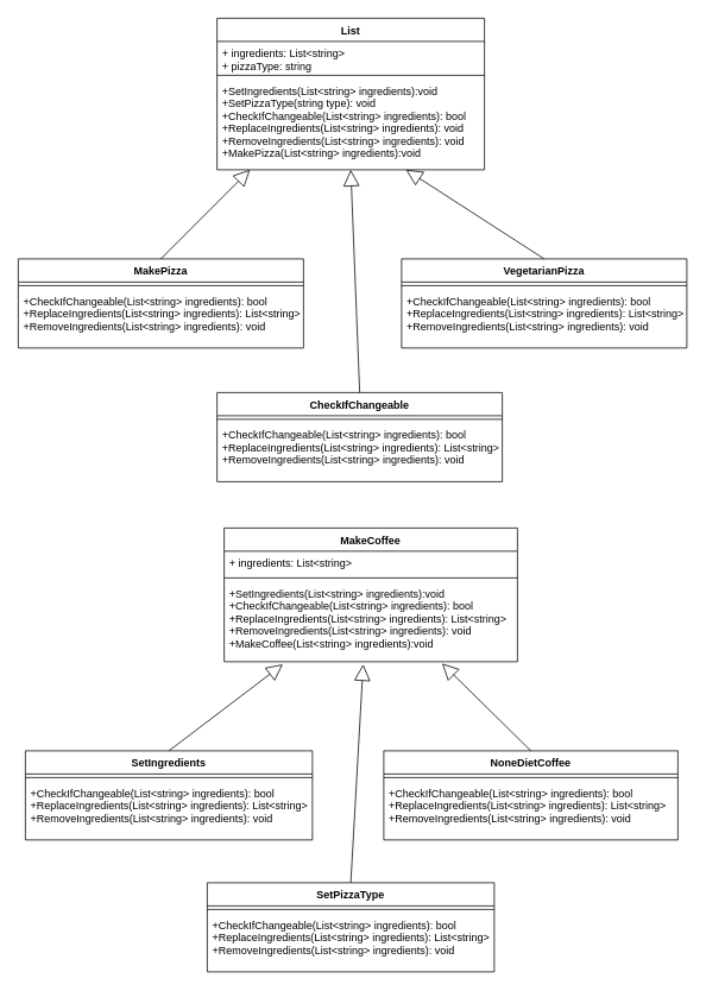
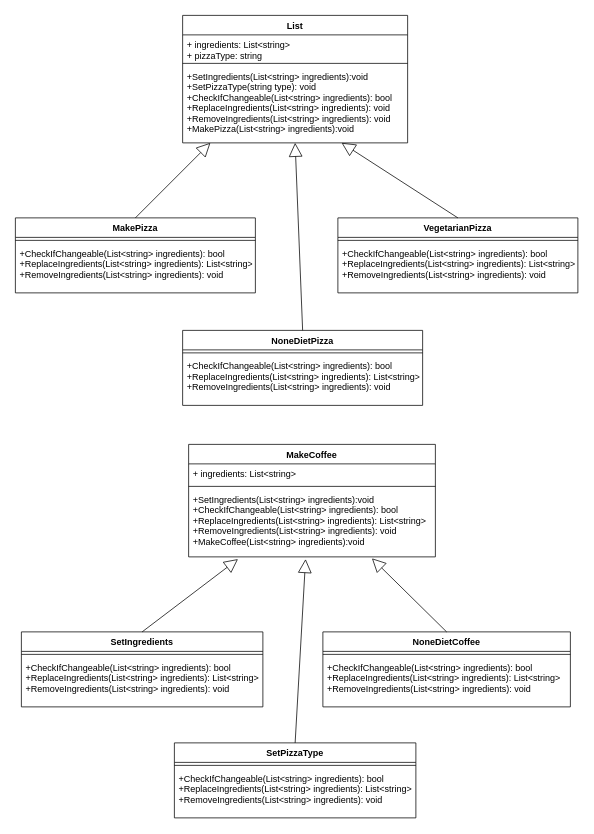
  <mxCell id="0" />
  <mxCell id="1" parent="0" />
  <mxCell id="2" value="MakePizza" style="swimlane;fontStyle=1;align=center;verticalAlign=top;childLayout=stackLayout;horizontal=1;startSize=26;horizontalStack=0;resizeParent=1;resizeParentMax=0;resizeLast=0;collapsible=1;marginBottom=0;" parent="1" vertex="1"><mxGeometry x="20" y="290" width="320" height="100" as="geometry" /></mxCell>
  <mxCell id="3" value="" style="line;strokeWidth=1;fillColor=none;align=left;verticalAlign=middle;spacingTop=-1;spacingLeft=3;spacingRight=3;rotatable=0;labelPosition=right;points=[];portConstraint=eastwest;" parent="2" vertex="1"><mxGeometry y="26" width="320" height="8" as="geometry" /></mxCell>
  <mxCell id="4" value="+CheckIfChangeable(List&lt;string&gt; ingredients): bool&#10;+ReplaceIngredients(List&lt;string&gt; ingredients): List&lt;string&gt;&#10;+RemoveIngredients(List&lt;string&gt; ingredients): void" style="text;strokeColor=none;fillColor=none;align=left;verticalAlign=top;spacingLeft=4;spacingRight=4;overflow=hidden;rotatable=0;points=[[0,0.5],[1,0.5]];portConstraint=eastwest;" parent="2" vertex="1"><mxGeometry y="34" width="320" height="66" as="geometry" /></mxCell>
  <mxCell id="5" value="VegetarianPizza" style="swimlane;fontStyle=1;align=center;verticalAlign=top;childLayout=stackLayout;horizontal=1;startSize=26;horizontalStack=0;resizeParent=1;resizeParentMax=0;resizeLast=0;collapsible=1;marginBottom=0;" parent="1" vertex="1"><mxGeometry x="450" y="290" width="320" height="100" as="geometry" /></mxCell>
  <mxCell id="6" value="" style="line;strokeWidth=1;fillColor=none;align=left;verticalAlign=middle;spacingTop=-1;spacingLeft=3;spacingRight=3;rotatable=0;labelPosition=right;points=[];portConstraint=eastwest;" parent="5" vertex="1"><mxGeometry y="26" width="320" height="8" as="geometry" /></mxCell>
  <mxCell id="7" value="+CheckIfChangeable(List&lt;string&gt; ingredients): bool&#10;+ReplaceIngredients(List&lt;string&gt; ingredients): List&lt;string&gt;&#10;+RemoveIngredients(List&lt;string&gt; ingredients): void" style="text;strokeColor=none;fillColor=none;align=left;verticalAlign=top;spacingLeft=4;spacingRight=4;overflow=hidden;rotatable=0;points=[[0,0.5],[1,0.5]];portConstraint=eastwest;" parent="5" vertex="1"><mxGeometry y="34" width="320" height="66" as="geometry" /></mxCell>
- <mxCell id="8" value="CheckIfChangeable" style="swimlane;fontStyle=1;align=center;verticalAlign=top;childLayout=stackLayout;horizontal=1;startSize=26;horizontalStack=0;resizeParent=1;resizeParentMax=0;resizeLast=0;collapsible=1;marginBottom=0;" parent="1" vertex="1"><mxGeometry x="243" y="440" width="320" height="100" as="geometry" /></mxCell>
+ <mxCell id="8" value="NoneDietPizza" style="swimlane;fontStyle=1;align=center;verticalAlign=top;childLayout=stackLayout;horizontal=1;startSize=26;horizontalStack=0;resizeParent=1;resizeParentMax=0;resizeLast=0;collapsible=1;marginBottom=0;" parent="1" vertex="1"><mxGeometry x="243" y="440" width="320" height="100" as="geometry" /></mxCell>
  <mxCell id="9" value="" style="line;strokeWidth=1;fillColor=none;align=left;verticalAlign=middle;spacingTop=-1;spacingLeft=3;spacingRight=3;rotatable=0;labelPosition=right;points=[];portConstraint=eastwest;" parent="8" vertex="1"><mxGeometry y="26" width="320" height="8" as="geometry" /></mxCell>
  <mxCell id="10" value="+CheckIfChangeable(List&lt;string&gt; ingredients): bool&#10;+ReplaceIngredients(List&lt;string&gt; ingredients): List&lt;string&gt;&#10;+RemoveIngredients(List&lt;string&gt; ingredients): void" style="text;strokeColor=none;fillColor=none;align=left;verticalAlign=top;spacingLeft=4;spacingRight=4;overflow=hidden;rotatable=0;points=[[0,0.5],[1,0.5]];portConstraint=eastwest;" parent="8" vertex="1"><mxGeometry y="34" width="320" height="66" as="geometry" /></mxCell>
  <mxCell id="11" value="" style="endArrow=block;endSize=16;endFill=0;html=1;exitX=0.5;exitY=0;exitDx=0;exitDy=0;" parent="1" source="2" edge="1"><mxGeometry width="160" relative="1" as="geometry"><mxPoint x="238" y="200" as="sourcePoint" /><mxPoint x="280" y="190" as="targetPoint" /></mxGeometry></mxCell>
  <mxCell id="12" value="" style="endArrow=block;endSize=16;endFill=0;html=1;exitX=0.5;exitY=0;exitDx=0;exitDy=0;" parent="1" source="5" edge="1"><mxGeometry width="160" relative="1" as="geometry"><mxPoint x="248" y="210" as="sourcePoint" /><mxPoint x="455" y="190" as="targetPoint" /></mxGeometry></mxCell>
  <mxCell id="13" value="" style="endArrow=block;endSize=16;endFill=0;html=1;exitX=0.5;exitY=0;exitDx=0;exitDy=0;" parent="1" source="8" edge="1"><mxGeometry width="160" relative="1" as="geometry"><mxPoint x="258" y="220" as="sourcePoint" /><mxPoint x="393" y="190" as="targetPoint" /></mxGeometry></mxCell>
  <mxCell id="14" value="MakeCoffee" style="swimlane;fontStyle=1;align=center;verticalAlign=top;childLayout=stackLayout;horizontal=1;startSize=26;horizontalStack=0;resizeParent=1;resizeParentMax=0;resizeLast=0;collapsible=1;marginBottom=0;" parent="1" vertex="1"><mxGeometry x="251" y="592" width="329" height="150" as="geometry" /></mxCell>
  <mxCell id="15" value="+ ingredients: List&lt;string&gt;&#10;" style="text;strokeColor=none;fillColor=none;align=left;verticalAlign=top;spacingLeft=4;spacingRight=4;overflow=hidden;rotatable=0;points=[[0,0.5],[1,0.5]];portConstraint=eastwest;" parent="14" vertex="1"><mxGeometry y="26" width="329" height="26" as="geometry" /></mxCell>
  <mxCell id="16" value="" style="line;strokeWidth=1;fillColor=none;align=left;verticalAlign=middle;spacingTop=-1;spacingLeft=3;spacingRight=3;rotatable=0;labelPosition=right;points=[];portConstraint=eastwest;" parent="14" vertex="1"><mxGeometry y="52" width="329" height="8" as="geometry" /></mxCell>
  <mxCell id="17" value="+SetIngredients(List&lt;string&gt; ingredients):void&#10;+CheckIfChangeable(List&lt;string&gt; ingredients): bool&#10;+ReplaceIngredients(List&lt;string&gt; ingredients): List&lt;string&gt;&#10;+RemoveIngredients(List&lt;string&gt; ingredients): void&#10;+MakeCoffee(List&lt;string&gt; ingredients):void" style="text;strokeColor=none;fillColor=none;align=left;verticalAlign=top;spacingLeft=4;spacingRight=4;overflow=hidden;rotatable=0;points=[[0,0.5],[1,0.5]];portConstraint=eastwest;" parent="14" vertex="1"><mxGeometry y="60" width="329" height="90" as="geometry" /></mxCell>
  <mxCell id="18" value="SetIngredients" style="swimlane;fontStyle=1;align=center;verticalAlign=top;childLayout=stackLayout;horizontal=1;startSize=26;horizontalStack=0;resizeParent=1;resizeParentMax=0;resizeLast=0;collapsible=1;marginBottom=0;" parent="1" vertex="1"><mxGeometry x="28" y="842" width="322" height="100" as="geometry" /></mxCell>
  <mxCell id="19" value="" style="line;strokeWidth=1;fillColor=none;align=left;verticalAlign=middle;spacingTop=-1;spacingLeft=3;spacingRight=3;rotatable=0;labelPosition=right;points=[];portConstraint=eastwest;" parent="18" vertex="1"><mxGeometry y="26" width="322" height="8" as="geometry" /></mxCell>
  <mxCell id="20" value="+CheckIfChangeable(List&lt;string&gt; ingredients): bool&#10;+ReplaceIngredients(List&lt;string&gt; ingredients): List&lt;string&gt;&#10;+RemoveIngredients(List&lt;string&gt; ingredients): void" style="text;strokeColor=none;fillColor=none;align=left;verticalAlign=top;spacingLeft=4;spacingRight=4;overflow=hidden;rotatable=0;points=[[0,0.5],[1,0.5]];portConstraint=eastwest;" parent="18" vertex="1"><mxGeometry y="34" width="322" height="66" as="geometry" /></mxCell>
  <mxCell id="21" value="NoneDietCoffee" style="swimlane;fontStyle=1;align=center;verticalAlign=top;childLayout=stackLayout;horizontal=1;startSize=26;horizontalStack=0;resizeParent=1;resizeParentMax=0;resizeLast=0;collapsible=1;marginBottom=0;" parent="1" vertex="1"><mxGeometry x="430" y="842" width="330" height="100" as="geometry" /></mxCell>
  <mxCell id="22" value="" style="line;strokeWidth=1;fillColor=none;align=left;verticalAlign=middle;spacingTop=-1;spacingLeft=3;spacingRight=3;rotatable=0;labelPosition=right;points=[];portConstraint=eastwest;" parent="21" vertex="1"><mxGeometry y="26" width="330" height="8" as="geometry" /></mxCell>
  <mxCell id="23" value="+CheckIfChangeable(List&lt;string&gt; ingredients): bool&#10;+ReplaceIngredients(List&lt;string&gt; ingredients): List&lt;string&gt;&#10;+RemoveIngredients(List&lt;string&gt; ingredients): void" style="text;strokeColor=none;fillColor=none;align=left;verticalAlign=top;spacingLeft=4;spacingRight=4;overflow=hidden;rotatable=0;points=[[0,0.5],[1,0.5]];portConstraint=eastwest;" parent="21" vertex="1"><mxGeometry y="34" width="330" height="66" as="geometry" /></mxCell>
  <mxCell id="24" value="" style="endArrow=block;endSize=16;endFill=0;html=1;exitX=0.5;exitY=0;exitDx=0;exitDy=0;entryX=0.2;entryY=1.033;entryDx=0;entryDy=0;entryPerimeter=0;" parent="1" source="18" target="17" edge="1"><mxGeometry width="160" relative="1" as="geometry"><mxPoint x="246" y="752" as="sourcePoint" /><mxPoint x="288" y="742" as="targetPoint" /></mxGeometry></mxCell>
  <mxCell id="25" value="" style="endArrow=block;endSize=16;endFill=0;html=1;exitX=0.5;exitY=0;exitDx=0;exitDy=0;entryX=0.743;entryY=1.022;entryDx=0;entryDy=0;entryPerimeter=0;" parent="1" source="21" target="17" edge="1"><mxGeometry width="160" relative="1" as="geometry"><mxPoint x="266" y="772" as="sourcePoint" /><mxPoint x="401" y="742" as="targetPoint" /></mxGeometry></mxCell>
  <mxCell id="26" value="List" style="swimlane;fontStyle=1;align=center;verticalAlign=top;childLayout=stackLayout;horizontal=1;startSize=26;horizontalStack=0;resizeParent=1;resizeParentMax=0;resizeLast=0;collapsible=1;marginBottom=0;" vertex="1" parent="1"><mxGeometry x="243" y="20" width="300" height="170" as="geometry" /></mxCell>
  <mxCell id="27" value="+ ingredients: List&lt;string&gt;&#10;+ pizzaType: string" style="text;strokeColor=none;fillColor=none;align=left;verticalAlign=top;spacingLeft=4;spacingRight=4;overflow=hidden;rotatable=0;points=[[0,0.5],[1,0.5]];portConstraint=eastwest;" vertex="1" parent="26"><mxGeometry y="26" width="300" height="34" as="geometry" /></mxCell>
  <mxCell id="28" value="" style="line;strokeWidth=1;fillColor=none;align=left;verticalAlign=middle;spacingTop=-1;spacingLeft=3;spacingRight=3;rotatable=0;labelPosition=right;points=[];portConstraint=eastwest;" vertex="1" parent="26"><mxGeometry y="60" width="300" height="8" as="geometry" /></mxCell>
  <mxCell id="29" value="+SetIngredients(List&lt;string&gt; ingredients):void&#10;+SetPizzaType(string type): void&#10;+CheckIfChangeable(List&lt;string&gt; ingredients): bool&#10;+ReplaceIngredients(List&lt;string&gt; ingredients): void&#10;+RemoveIngredients(List&lt;string&gt; ingredients): void&#10;+MakePizza(List&lt;string&gt; ingredients):void" style="text;strokeColor=none;fillColor=none;align=left;verticalAlign=top;spacingLeft=4;spacingRight=4;overflow=hidden;rotatable=0;points=[[0,0.5],[1,0.5]];portConstraint=eastwest;" vertex="1" parent="26"><mxGeometry y="68" width="300" height="102" as="geometry" /></mxCell>
  <mxCell id="30" value="SetPizzaType" style="swimlane;fontStyle=1;align=center;verticalAlign=top;childLayout=stackLayout;horizontal=1;startSize=26;horizontalStack=0;resizeParent=1;resizeParentMax=0;resizeLast=0;collapsible=1;marginBottom=0;" vertex="1" parent="1"><mxGeometry x="232" y="990" width="322" height="100" as="geometry" /></mxCell>
  <mxCell id="31" value="" style="line;strokeWidth=1;fillColor=none;align=left;verticalAlign=middle;spacingTop=-1;spacingLeft=3;spacingRight=3;rotatable=0;labelPosition=right;points=[];portConstraint=eastwest;" vertex="1" parent="30"><mxGeometry y="26" width="322" height="8" as="geometry" /></mxCell>
  <mxCell id="32" value="+CheckIfChangeable(List&lt;string&gt; ingredients): bool&#10;+ReplaceIngredients(List&lt;string&gt; ingredients): List&lt;string&gt;&#10;+RemoveIngredients(List&lt;string&gt; ingredients): void" style="text;strokeColor=none;fillColor=none;align=left;verticalAlign=top;spacingLeft=4;spacingRight=4;overflow=hidden;rotatable=0;points=[[0,0.5],[1,0.5]];portConstraint=eastwest;" vertex="1" parent="30"><mxGeometry y="34" width="322" height="66" as="geometry" /></mxCell>
  <mxCell id="33" value="" style="endArrow=block;endSize=16;endFill=0;html=1;exitX=0.5;exitY=0;exitDx=0;exitDy=0;entryX=0.474;entryY=1.033;entryDx=0;entryDy=0;entryPerimeter=0;" edge="1" parent="1" source="30" target="17"><mxGeometry width="160" relative="1" as="geometry"><mxPoint x="199" y="852" as="sourcePoint" /><mxPoint x="326.8" y="754.97" as="targetPoint" /></mxGeometry></mxCell>
